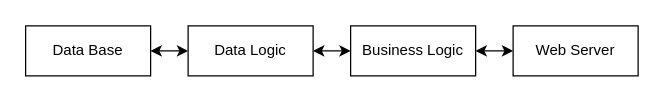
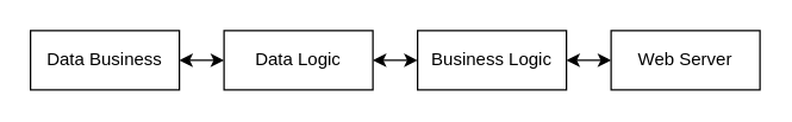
  <mxCell id="0" />
  <mxCell id="1" parent="0" />
- <mxCell id="2" value="Data Base" style="whiteSpace=wrap;html=1;align=center;" vertex="1" parent="1"><mxGeometry x="20" y="20" width="100" height="40" as="geometry" /></mxCell>
+ <mxCell id="2" value="Data Business" style="whiteSpace=wrap;html=1;align=center;" vertex="1" parent="1"><mxGeometry x="20" y="20" width="100" height="40" as="geometry" /></mxCell>
  <mxCell id="3" style="edgeStyle=orthogonalEdgeStyle;rounded=0;orthogonalLoop=1;jettySize=auto;html=1;exitX=1;exitY=0.5;exitDx=0;exitDy=0;entryX=0;entryY=0.5;entryDx=0;entryDy=0;startArrow=classic;startFill=1;" edge="1" parent="1" source="4" target="6"><mxGeometry relative="1" as="geometry" /></mxCell>
  <mxCell id="4" value="Data Logic " style="whiteSpace=wrap;html=1;align=center;" vertex="1" parent="1"><mxGeometry x="150" y="20" width="100" height="40" as="geometry" /></mxCell>
  <mxCell id="5" style="edgeStyle=orthogonalEdgeStyle;rounded=0;orthogonalLoop=1;jettySize=auto;html=1;exitX=1;exitY=0.5;exitDx=0;exitDy=0;entryX=0;entryY=0.5;entryDx=0;entryDy=0;startArrow=classic;startFill=1;" edge="1" parent="1" source="6" target="7"><mxGeometry relative="1" as="geometry" /></mxCell>
  <mxCell id="6" value="Business Logic" style="whiteSpace=wrap;html=1;align=center;" vertex="1" parent="1"><mxGeometry x="280" y="20" width="100" height="40" as="geometry" /></mxCell>
  <mxCell id="7" value="Web Server" style="whiteSpace=wrap;html=1;align=center;" vertex="1" parent="1"><mxGeometry x="410" y="20" width="100" height="40" as="geometry" /></mxCell>
  <mxCell id="8" value="" style="endArrow=classic;startArrow=classic;html=1;rounded=0;exitX=1;exitY=0.5;exitDx=0;exitDy=0;entryX=0;entryY=0.5;entryDx=0;entryDy=0;" edge="1" parent="1" source="2" target="4"><mxGeometry width="50" height="50" relative="1" as="geometry"><mxPoint x="240" y="80" as="sourcePoint" /><mxPoint x="290" y="30" as="targetPoint" /></mxGeometry></mxCell>
